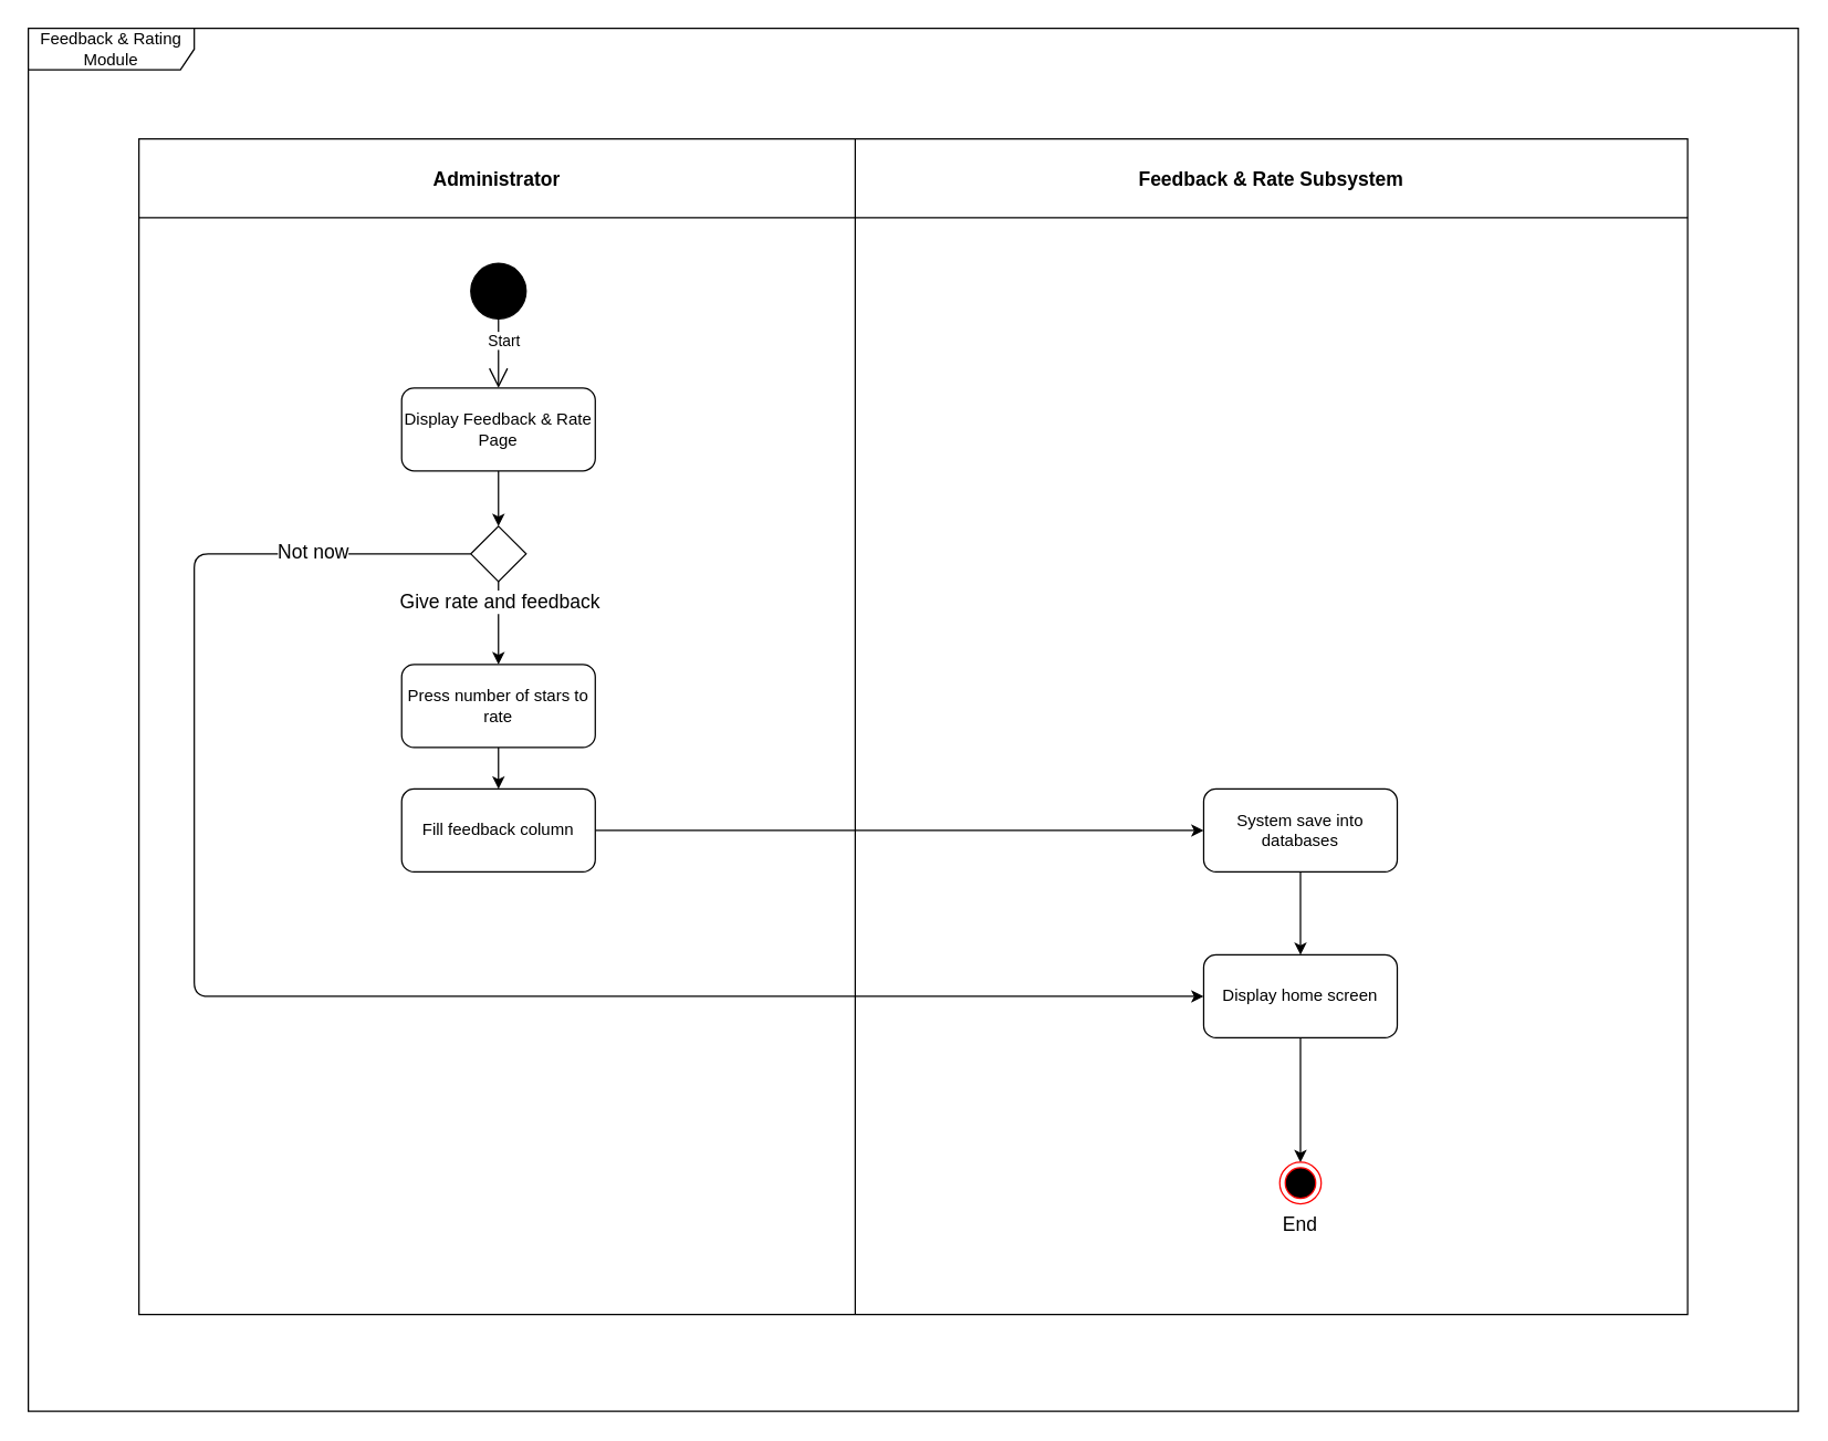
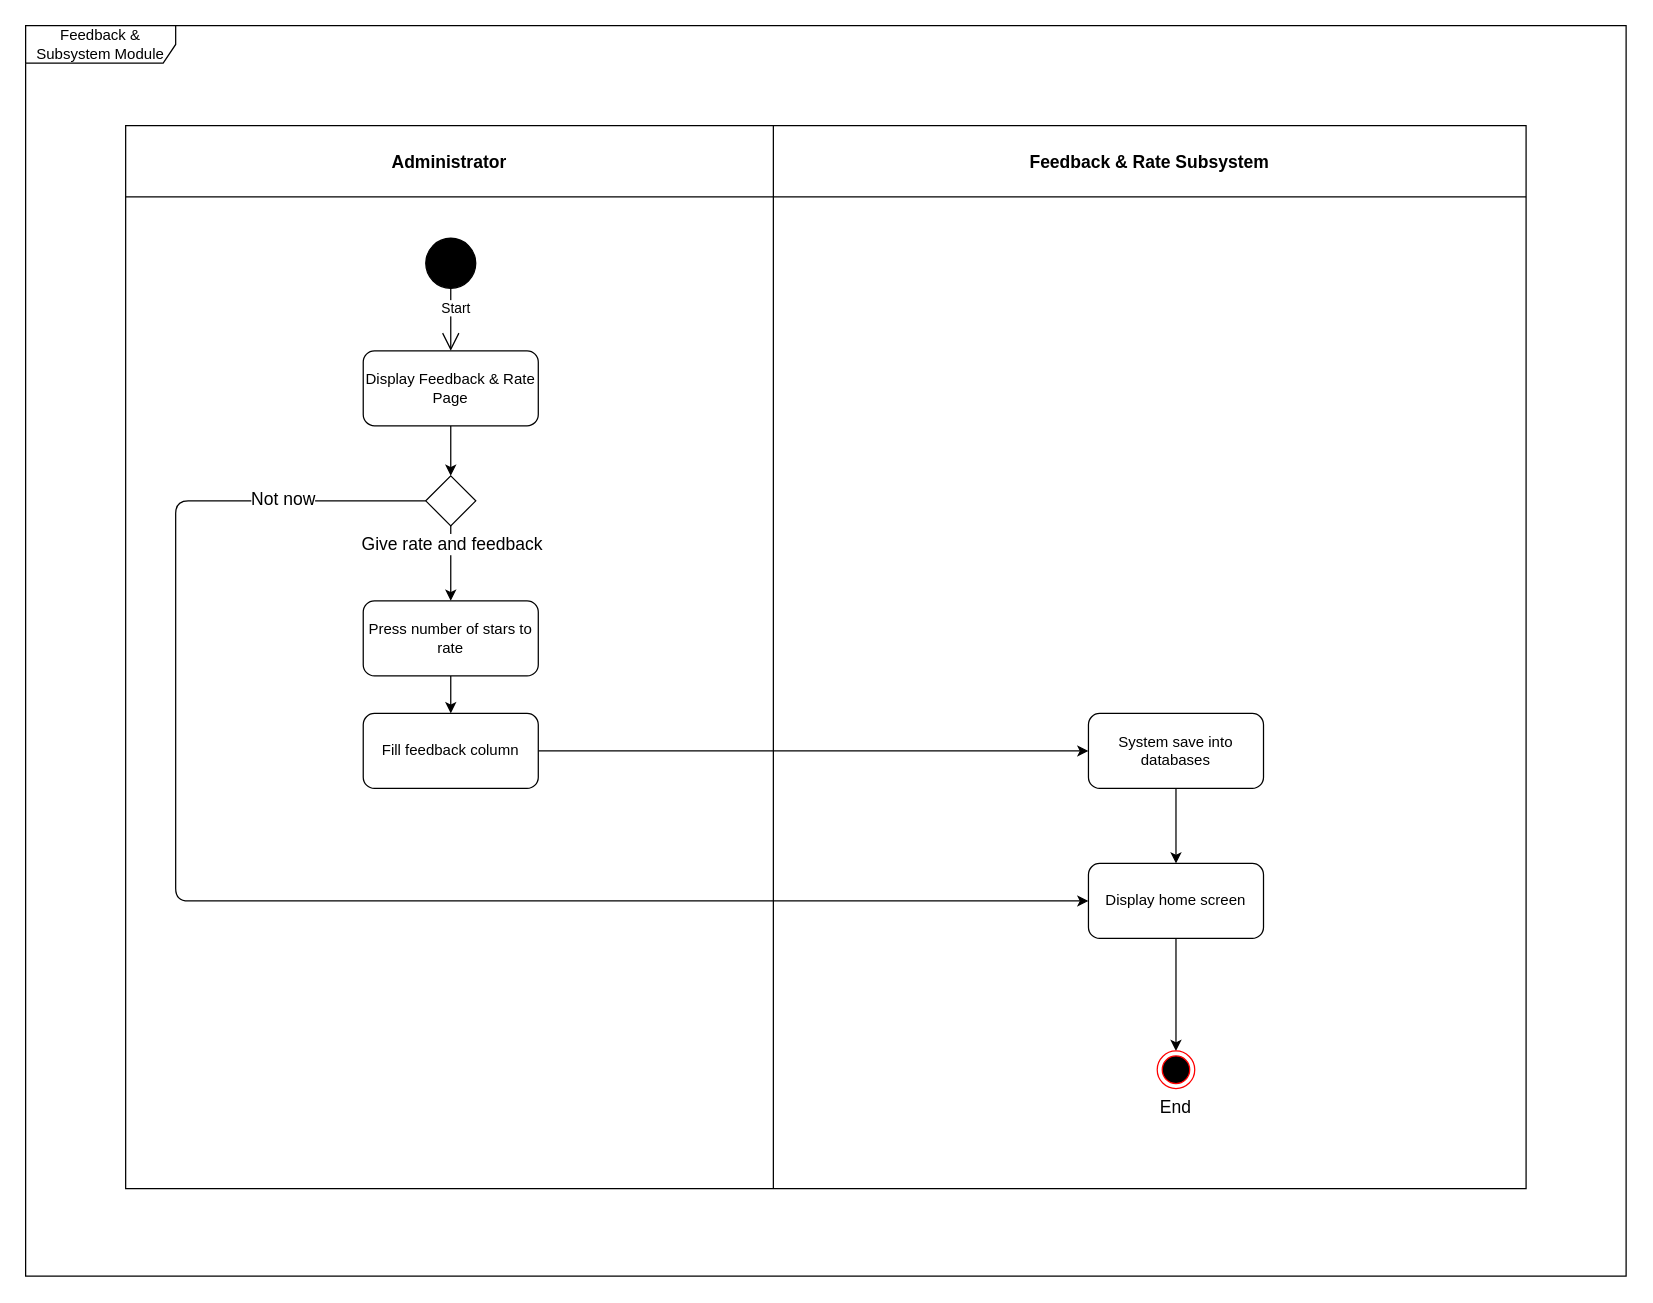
  <mxCell id="0" />
  <mxCell id="1" parent="0" />
  <mxCell id="2" value="" style="shape=table;startSize=0;container=1;collapsible=0;childLayout=tableLayout;" parent="1" vertex="1"><mxGeometry x="100" y="100" width="1120" height="850" as="geometry" /></mxCell>
  <mxCell id="3" value="" style="shape=tableRow;horizontal=0;startSize=0;swimlaneHead=0;swimlaneBody=0;top=0;left=0;bottom=0;right=0;collapsible=0;dropTarget=0;fillColor=none;points=[[0,0.5],[1,0.5]];portConstraint=eastwest;" parent="2" vertex="1"><mxGeometry width="1120" height="57" as="geometry" /></mxCell>
  <mxCell id="4" value="&lt;font style=&quot;font-size: 14px;&quot;&gt;&lt;b&gt;Administrator&lt;/b&gt;&lt;/font&gt;" style="shape=partialRectangle;html=1;whiteSpace=wrap;connectable=0;overflow=hidden;fillColor=none;top=0;left=0;bottom=0;right=0;pointerEvents=1;" parent="3" vertex="1"><mxGeometry width="518" height="57" as="geometry"><mxRectangle width="518" height="57" as="alternateBounds" /></mxGeometry></mxCell>
  <mxCell id="5" value="&lt;font style=&quot;font-size: 14px;&quot;&gt;&lt;b&gt;Feedback &amp;amp; Rate Subsystem&lt;/b&gt;&lt;/font&gt;" style="shape=partialRectangle;html=1;whiteSpace=wrap;connectable=0;overflow=hidden;fillColor=none;top=0;left=0;bottom=0;right=0;pointerEvents=1;" parent="3" vertex="1"><mxGeometry x="518" width="602" height="57" as="geometry"><mxRectangle width="602" height="57" as="alternateBounds" /></mxGeometry></mxCell>
  <mxCell id="6" value="" style="shape=tableRow;horizontal=0;startSize=0;swimlaneHead=0;swimlaneBody=0;top=0;left=0;bottom=0;right=0;collapsible=0;dropTarget=0;fillColor=none;points=[[0,0.5],[1,0.5]];portConstraint=eastwest;" parent="2" vertex="1"><mxGeometry y="57" width="1120" height="793" as="geometry" /></mxCell>
  <mxCell id="7" value="" style="shape=partialRectangle;html=1;whiteSpace=wrap;connectable=0;overflow=hidden;fillColor=none;top=0;left=0;bottom=0;right=0;pointerEvents=1;" parent="6" vertex="1"><mxGeometry width="518" height="793" as="geometry"><mxRectangle width="518" height="793" as="alternateBounds" /></mxGeometry></mxCell>
  <mxCell id="8" value="" style="shape=partialRectangle;html=1;whiteSpace=wrap;connectable=0;overflow=hidden;fillColor=none;top=0;left=0;bottom=0;right=0;pointerEvents=1;" parent="6" vertex="1"><mxGeometry x="518" width="602" height="793" as="geometry"><mxRectangle width="602" height="793" as="alternateBounds" /></mxGeometry></mxCell>
  <mxCell id="9" value="" style="shape=ellipse;html=1;fillColor=strokeColor;fontSize=18;fontColor=#ffffff;" parent="1" vertex="1"><mxGeometry x="340" y="190" width="40" height="40" as="geometry" /></mxCell>
  <mxCell id="10" style="edgeStyle=orthogonalEdgeStyle;html=1;elbow=vertical;exitX=1;exitY=0.5;exitDx=0;exitDy=0;" parent="1" source="13" target="21" edge="1"><mxGeometry relative="1" as="geometry"><Array as="points"><mxPoint x="360" y="400" /></Array></mxGeometry></mxCell>
  <mxCell id="11" value="&lt;span style=&quot;font-size: 14px;&quot;&gt;Give rate and feedback&lt;/span&gt;" style="edgeLabel;html=1;align=center;verticalAlign=middle;resizable=0;points=[];" parent="10" vertex="1" connectable="0"><mxGeometry x="0.127" y="-2" relative="1" as="geometry"><mxPoint x="2" y="-2" as="offset" /></mxGeometry></mxCell>
  <mxCell id="12" style="edgeStyle=orthogonalEdgeStyle;html=1;entryX=0;entryY=0.5;entryDx=0;entryDy=0;elbow=vertical;exitX=0;exitY=0.5;exitDx=0;exitDy=0;" parent="1" source="13" target="19" edge="1"><mxGeometry relative="1" as="geometry"><Array as="points"><mxPoint x="140" y="400" /><mxPoint x="140" y="720" /></Array></mxGeometry></mxCell>
  <mxCell id="13" value="" style="shape=rhombus;html=1;labelPosition=right;align=left;verticalAlign=middle" parent="1" vertex="1"><mxGeometry x="340" y="380" width="40" height="40" as="geometry" /></mxCell>
  <mxCell id="14" value="" style="edgeStyle=elbowEdgeStyle;html=1;elbow=horizontal;align=right;verticalAlign=bottom;rounded=0;labelBackgroundColor=none;endArrow=open;endSize=12;exitX=0.5;exitY=1;exitDx=0;exitDy=0;" parent="1" source="9" target="24" edge="1"><mxGeometry relative="1" as="geometry"><mxPoint x="280" y="240" as="sourcePoint" /><mxPoint x="360" y="380" as="targetPoint" /></mxGeometry></mxCell>
  <mxCell id="15" value="Start" style="edgeLabel;html=1;align=center;verticalAlign=middle;resizable=0;points=[];" parent="14" vertex="1" connectable="0"><mxGeometry x="-0.383" y="3" relative="1" as="geometry"><mxPoint as="offset" /></mxGeometry></mxCell>
  <mxCell id="16" style="edgeStyle=orthogonalEdgeStyle;html=1;entryX=0;entryY=0.5;entryDx=0;entryDy=0;" parent="1" source="17" target="26" edge="1"><mxGeometry relative="1" as="geometry" /></mxCell>
  <mxCell id="17" value="Fill feedback column" style="rounded=1;whiteSpace=wrap;html=1;" parent="1" vertex="1"><mxGeometry x="290" y="570" width="140" height="60" as="geometry" /></mxCell>
  <mxCell id="18" style="edgeStyle=orthogonalEdgeStyle;html=1;entryX=0.5;entryY=0;entryDx=0;entryDy=0;" parent="1" source="19" target="22" edge="1"><mxGeometry relative="1" as="geometry" /></mxCell>
  <mxCell id="19" value="Display home screen" style="rounded=1;whiteSpace=wrap;html=1;" parent="1" vertex="1"><mxGeometry x="870" y="690" width="140" height="60" as="geometry" /></mxCell>
  <mxCell id="20" style="edgeStyle=orthogonalEdgeStyle;html=1;entryX=0.5;entryY=0;entryDx=0;entryDy=0;elbow=vertical;exitX=0.5;exitY=1;exitDx=0;exitDy=0;" parent="1" source="21" target="17" edge="1"><mxGeometry relative="1" as="geometry"><mxPoint x="730.059" y="290" as="sourcePoint" /><Array as="points" /></mxGeometry></mxCell>
  <mxCell id="21" value="Press number of stars to rate" style="rounded=1;whiteSpace=wrap;html=1;" parent="1" vertex="1"><mxGeometry x="290" y="480" width="140" height="60" as="geometry" /></mxCell>
  <mxCell id="22" value="Ee" style="ellipse;html=1;shape=endState;fillColor=#000000;strokeColor=#ff0000;fontSize=14;" parent="1" vertex="1"><mxGeometry x="925" y="840" width="30" height="30" as="geometry" /></mxCell>
  <mxCell id="23" style="edgeStyle=none;html=1;" parent="1" source="24" edge="1"><mxGeometry relative="1" as="geometry"><mxPoint x="360" y="380" as="targetPoint" /></mxGeometry></mxCell>
  <mxCell id="24" value="Display Feedback &amp;amp; Rate Page" style="rounded=1;whiteSpace=wrap;html=1;" parent="1" vertex="1"><mxGeometry x="290" y="280" width="140" height="60" as="geometry" /></mxCell>
  <mxCell id="25" style="edgeStyle=orthogonalEdgeStyle;html=1;entryX=0.5;entryY=0;entryDx=0;entryDy=0;" parent="1" source="26" target="19" edge="1"><mxGeometry relative="1" as="geometry" /></mxCell>
  <mxCell id="26" value="System save into databases" style="rounded=1;whiteSpace=wrap;html=1;" parent="1" vertex="1"><mxGeometry x="870" y="570" width="140" height="60" as="geometry" /></mxCell>
  <mxCell id="27" value="End" style="text;html=1;strokeColor=none;fillColor=none;align=center;verticalAlign=middle;whiteSpace=wrap;rounded=0;fontSize=14;" parent="1" vertex="1"><mxGeometry x="910" y="870" width="60" height="30" as="geometry" /></mxCell>
  <mxCell id="28" value="&lt;font style=&quot;font-size: 14px;&quot;&gt;Not now&lt;/font&gt;" style="edgeLabel;html=1;align=center;verticalAlign=middle;resizable=0;points=[];" parent="1" vertex="1" connectable="0"><mxGeometry x="550.001" y="720" as="geometry"><mxPoint x="-325" y="-322" as="offset" /></mxGeometry></mxCell>
- <mxCell id="29" value="Feedback &amp;amp; Rating Module" style="shape=umlFrame;whiteSpace=wrap;html=1;width=120;height=30;" parent="1" vertex="1"><mxGeometry x="20" y="20" width="1280" height="1000" as="geometry" /></mxCell>
+ <mxCell id="29" value="Feedback &amp;amp; Subsystem Module" style="shape=umlFrame;whiteSpace=wrap;html=1;width=120;height=30;" parent="1" vertex="1"><mxGeometry x="20" y="20" width="1280" height="1000" as="geometry" /></mxCell>
